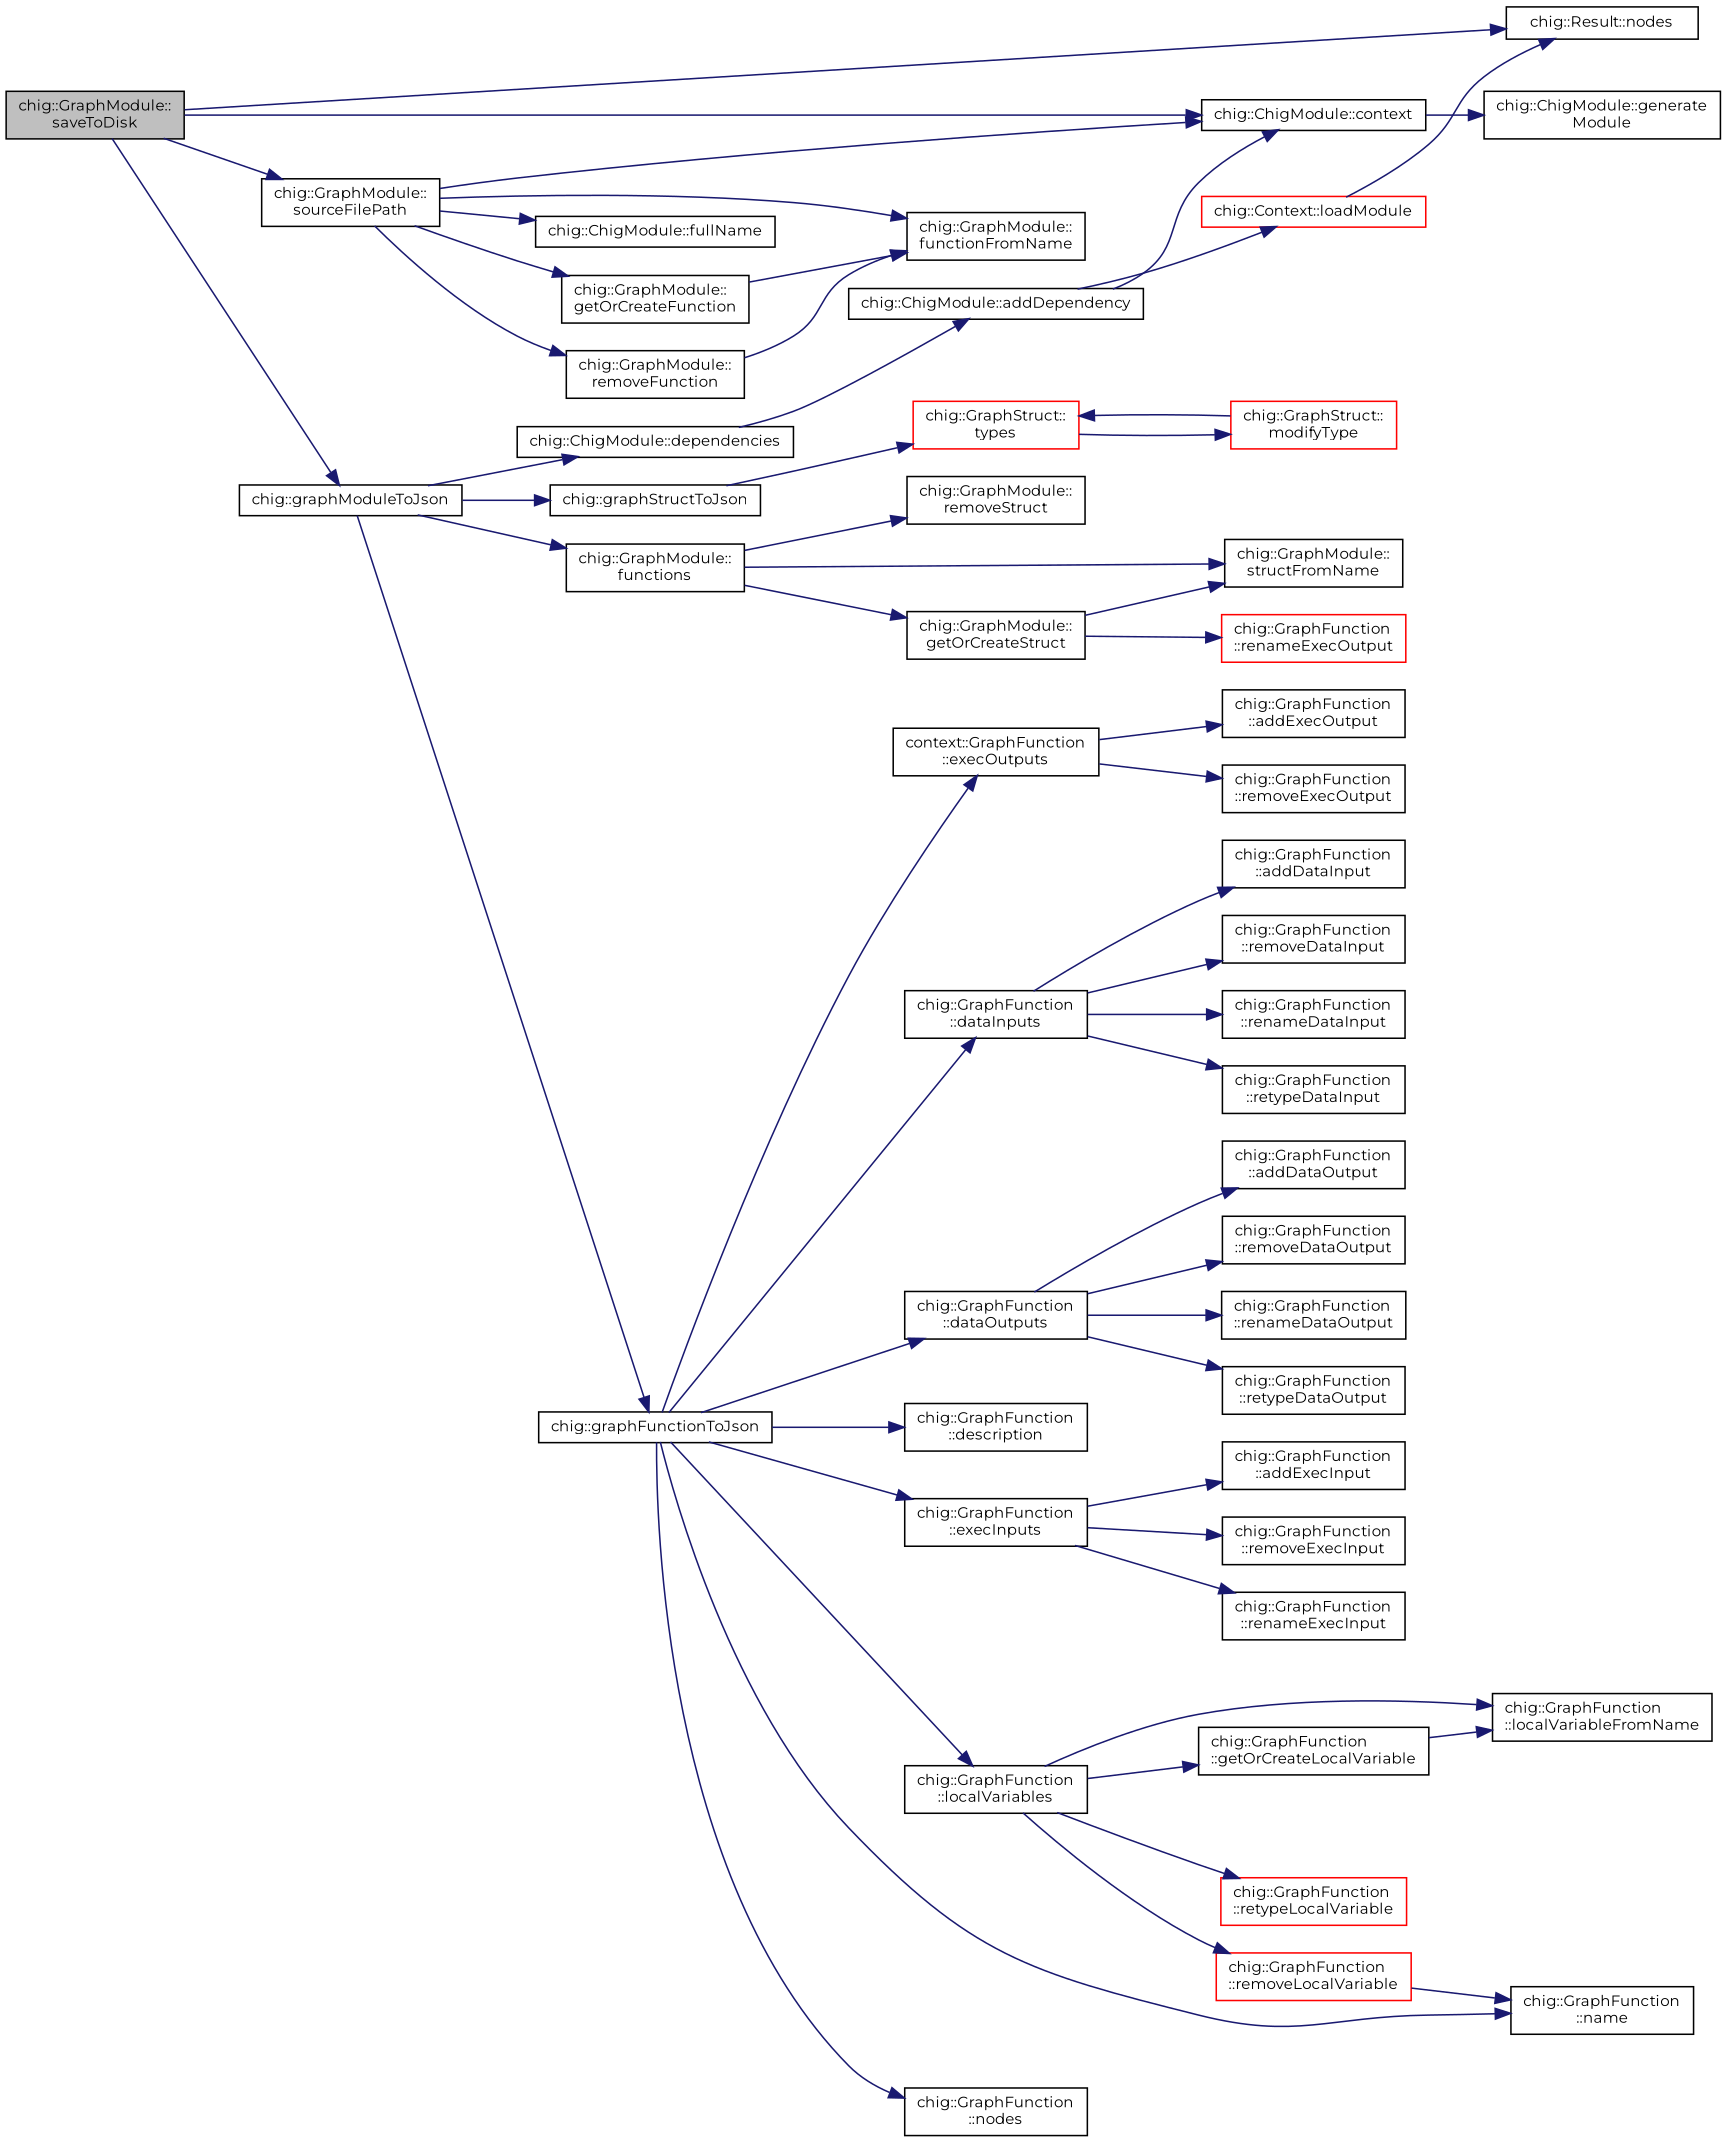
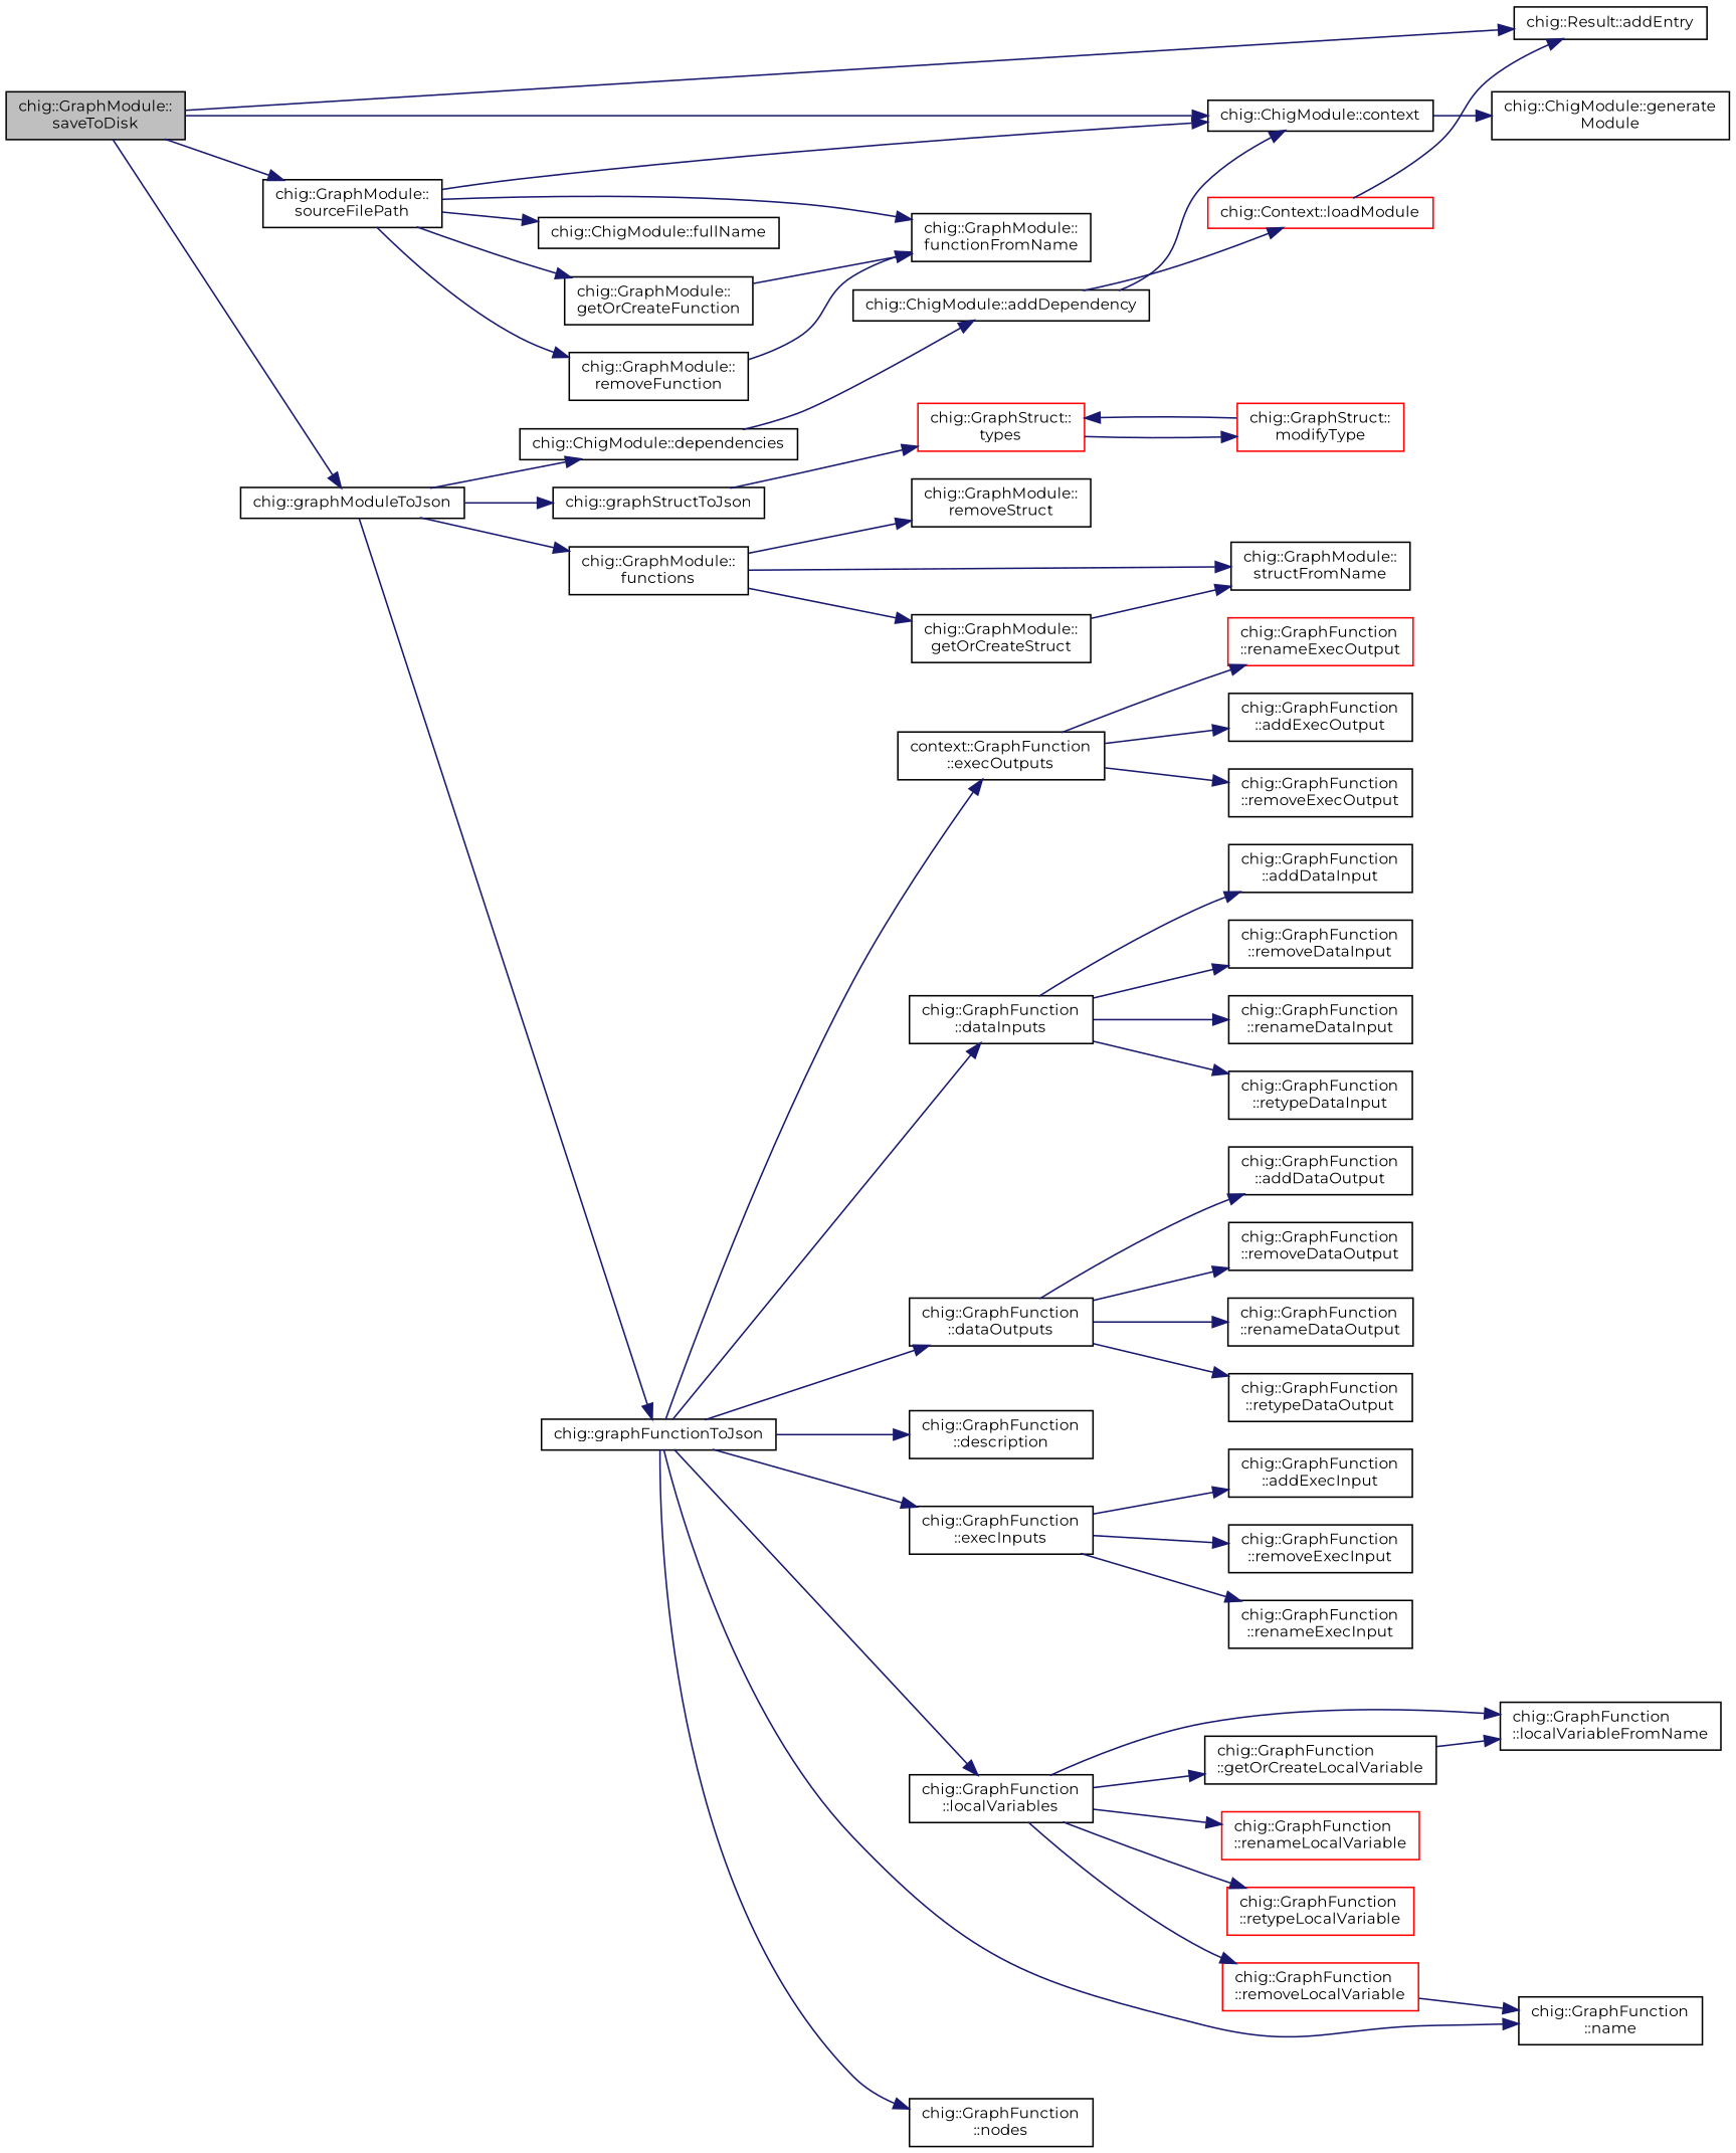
  digraph {
    fontname=Montserrat
    rankdir=LR
    node [color=black fillcolor=white fontname=Montserrat fontsize=10 shape=record style=filled]
    edge [color=midnightblue fontname=Montserrat fontsize=10 labelfontname=Helvetica labelfontsize=10 style=solid]
    n1 [fillcolor=grey75 fontcolor=black height=0.2 label="chig::GraphModule::\lsaveToDisk" width=0.4]
-   n2 [height=0.2 label="chig::Result::nodes" width=0.4]
+   n2 [height=0.2 label="chig::Result::addEntry" width=0.4]
    n3 [height=0.2 label="chig::ChigModule::context" width=0.4]
    n4 [height=0.2 label="chig::graphModuleToJson" width=0.4]
    n5 [height=0.2 label="chig::GraphModule::\lsourceFilePath" width=0.4]
    n6 [height=0.2 label="chig::ChigModule::generate\lModule" width=0.4]
    n7 [height=0.2 label="chig::ChigModule::dependencies" width=0.4]
    n8 [height=0.2 label="chig::GraphModule::\lfunctions" width=0.4]
    n9 [height=0.2 label="chig::graphFunctionToJson" width=0.4]
    n10 [height=0.2 label="chig::graphStructToJson" width=0.4]
    n11 [height=0.2 label="chig::ChigModule::fullName" width=0.4]
    n12 [height=0.2 label="chig::GraphModule::\lgetOrCreateFunction" width=0.4]
    n13 [height=0.2 label="chig::GraphModule::\lfunctionFromName" width=0.4]
    n14 [height=0.2 label="chig::GraphModule::\lremoveFunction" width=0.4]
    n15 [height=0.2 label="chig::ChigModule::addDependency" width=0.4]
    n16 [height=0.2 label="chig::GraphModule::\lgetOrCreateStruct" width=0.4]
    n17 [height=0.2 label="chig::GraphModule::\lstructFromName" width=0.4]
    n18 [height=0.2 label="chig::GraphModule::\lremoveStruct" width=0.4]
    n19 [height=0.2 label="chig::GraphFunction\l::dataInputs" width=0.4]
    n20 [height=0.2 label="chig::GraphFunction\l::dataOutputs" width=0.4]
    n21 [height=0.2 label="chig::GraphFunction\l::description" width=0.4]
    n22 [height=0.2 label="chig::GraphFunction\l::execInputs" width=0.4]
    n23 [height=0.2 label="context::GraphFunction\l::execOutputs" width=0.4]
    n24 [height=0.2 label="chig::GraphFunction\l::localVariables" width=0.4]
    n25 [height=0.2 label="chig::GraphFunction\l::name" width=0.4]
    n26 [height=0.2 label="chig::GraphFunction\l::nodes" width=0.4]
    n27 [color=red height=0.2 label="chig::GraphStruct::\ltypes" width=0.4]
    n28 [color=red height=0.2 label="chig::Context::loadModule" width=0.4]
    n29 [height=0.2 label="chig::GraphFunction\l::addDataInput" width=0.4]
    n30 [height=0.2 label="chig::GraphFunction\l::removeDataInput" width=0.4]
    n31 [height=0.2 label="chig::GraphFunction\l::renameDataInput" width=0.4]
    n32 [height=0.2 label="chig::GraphFunction\l::retypeDataInput" width=0.4]
    n33 [height=0.2 label="chig::GraphFunction\l::addDataOutput" width=0.4]
    n34 [height=0.2 label="chig::GraphFunction\l::removeDataOutput" width=0.4]
    n35 [height=0.2 label="chig::GraphFunction\l::renameDataOutput" width=0.4]
    n36 [height=0.2 label="chig::GraphFunction\l::retypeDataOutput" width=0.4]
    n37 [height=0.2 label="chig::GraphFunction\l::addExecInput" width=0.4]
    n38 [height=0.2 label="chig::GraphFunction\l::removeExecInput" width=0.4]
    n39 [height=0.2 label="chig::GraphFunction\l::renameExecInput" width=0.4]
    n40 [height=0.2 label="chig::GraphFunction\l::addExecOutput" width=0.4]
    n41 [height=0.2 label="chig::GraphFunction\l::removeExecOutput" width=0.4]
    n42 [color=red height=0.2 label="chig::GraphFunction\l::renameExecOutput" width=0.4]
    n43 [height=0.2 label="chig::GraphFunction\l::getOrCreateLocalVariable" width=0.4]
    n44 [height=0.2 label="chig::GraphFunction\l::localVariableFromName" width=0.4]
    n45 [color=red height=0.2 label="chig::GraphFunction\l::removeLocalVariable" width=0.4]
+   n46 [color=red height=0.2 label="chig::GraphFunction\l::renameLocalVariable" width=0.4]
    n47 [color=red height=0.2 label="chig::GraphFunction\l::retypeLocalVariable" width=0.4]
    n48 [color=red height=0.2 label="chig::GraphStruct::\lmodifyType" width=0.4]
    n1 -> n2
    n1 -> n3
    n1 -> n4
    n1 -> n5
    n3 -> n6
    n4 -> n7
    n4 -> n8
    n4 -> n9
    n4 -> n10
    n5 -> n3
    n5 -> n11
    n5 -> n12
    n5 -> n13
    n5 -> n14
    n7 -> n15
    n8 -> n16
    n8 -> n17
    n8 -> n18
    n9 -> n19
    n9 -> n20
    n9 -> n21
    n9 -> n22
    n9 -> n23
    n9 -> n24
    n9 -> n25
    n9 -> n26
    n10 -> n27
    n12 -> n13
    n14 -> n13
    n15 -> n3
    n15 -> n28
    n16 -> n17
    n19 -> n29
    n19 -> n30
    n19 -> n31
    n19 -> n32
    n20 -> n33
    n20 -> n34
    n20 -> n35
    n20 -> n36
    n22 -> n37
    n22 -> n38
    n22 -> n39
    n23 -> n40
    n23 -> n41
-   n16 -> n42
+   n23 -> n42
    n24 -> n43
    n24 -> n44
    n24 -> n45
+   n24 -> n46
    n24 -> n47
    n27 -> n48
    n28 -> n2
    n43 -> n44
    n45 -> n25
    n48 -> n27
  }
